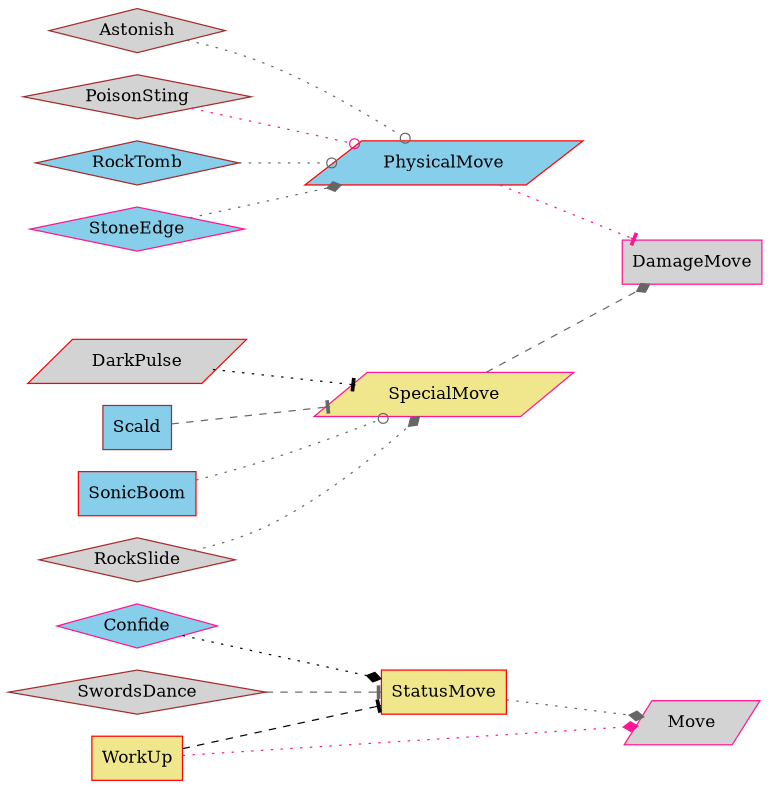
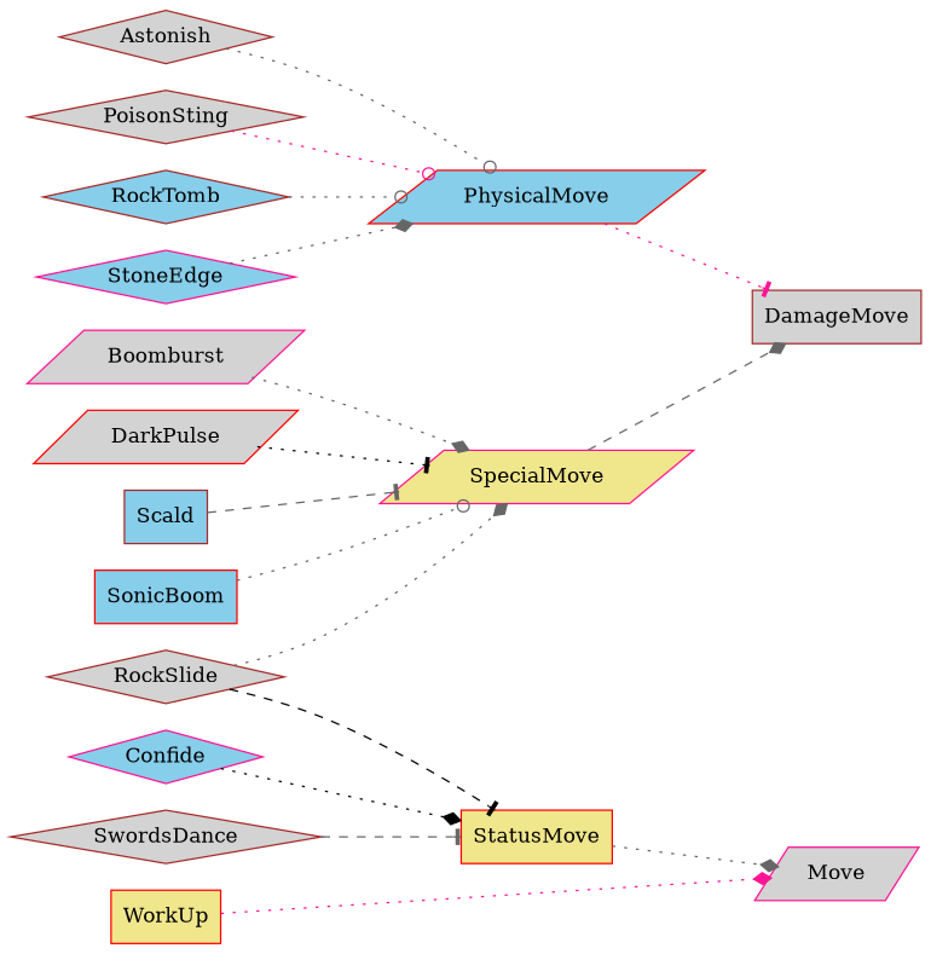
  digraph {
    rankdir=LR
    node [color=brown fillcolor=lightgrey shape=diamond style=filled]
    edge [arrowhead=diamond color=gray40 style=dotted]
    PhysicalMove [color=red fillcolor=skyblue shape=parallelogram]
-   DamageMove [color=deeppink shape=box]
+   DamageMove [shape=box]
    SpecialMove [color=deeppink fillcolor=khaki shape=parallelogram]
    Move [color=deeppink shape=parallelogram]
    StatusMove [color=red fillcolor=khaki shape=box]
    Astonish
+   Boomburst [color=deeppink shape=parallelogram]
    Confide [color=deeppink fillcolor=skyblue]
    DarkPulse [color=red shape=parallelogram]
    PoisonSting
    RockSlide
    RockTomb [fillcolor=skyblue]
    Scald [fillcolor=skyblue shape=box]
    SonicBoom [color=red fillcolor=skyblue shape=box]
    StoneEdge [color=deeppink fillcolor=skyblue]
    SwordsDance
    WorkUp [color=red fillcolor=khaki shape=box]
    PhysicalMove -> DamageMove [arrowhead=tee color=deeppink]
    SpecialMove -> DamageMove [style=dashed]
    StatusMove -> Move
    Astonish -> PhysicalMove [arrowhead=odot]
+   Boomburst -> SpecialMove
    Confide -> StatusMove [color=black]
    DarkPulse -> SpecialMove [arrowhead=tee color=black]
    PoisonSting -> PhysicalMove [arrowhead=odot color=deeppink]
    RockSlide -> SpecialMove
    RockTomb -> PhysicalMove [arrowhead=odot]
    Scald -> SpecialMove [arrowhead=tee style=dashed]
    SonicBoom -> SpecialMove [arrowhead=odot]
    StoneEdge -> PhysicalMove
    SwordsDance -> StatusMove [arrowhead=tee style=dashed]
    WorkUp -> Move [color=deeppink]
-   WorkUp -> StatusMove [arrowhead=tee color=black style=dashed]
+   RockSlide -> StatusMove [arrowhead=tee color=black style=dashed]
  }
